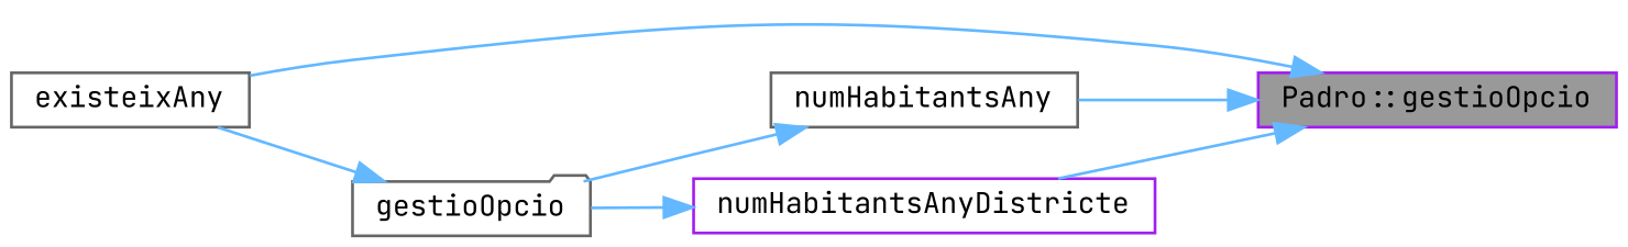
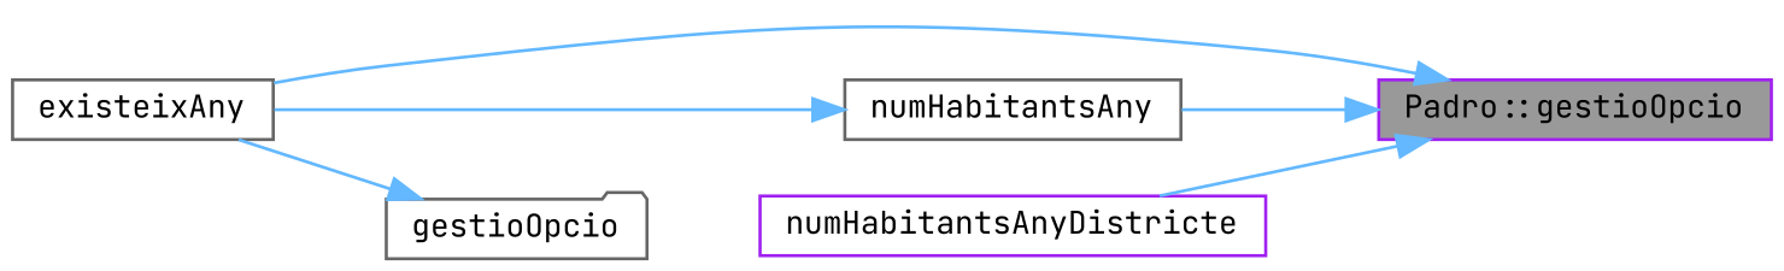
  digraph {
    fontname="JetBrains Mono"
    rankdir=RL
    node [color=gray40 fillcolor=white fontname="JetBrains Mono" fontsize=10 shape=box style=filled]
    edge [color=steelblue1 dir=back fontname="JetBrains Mono" fontsize=10 labelfontname=Helvetica labelfontsize=10 style=solid]
    n1 [color=purple fillcolor=grey60 fontcolor=black height=0.2 label="Padro::gestioOpcio" width=0.4]
    n2 [height=0.2 label=existeixAny width=0.4]
    n3 [height=0.2 label=numHabitantsAny width=0.4]
    n4 [color=purple height=0.2 label=numHabitantsAnyDistricte width=0.4]
    n5 [height=0.2 label=gestioOpcio shape=folder width=0.4]
    n1 -> n2
    n1 -> n3
    n1 -> n4
-   n3 -> n5
-   n4 -> n5
+   n3 -> n2
    n5 -> n2
  }
